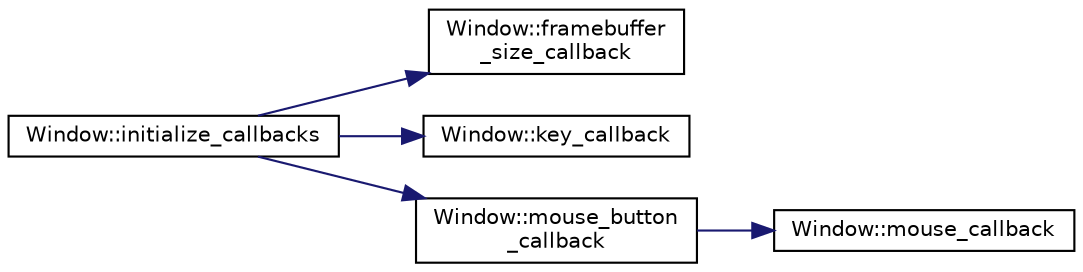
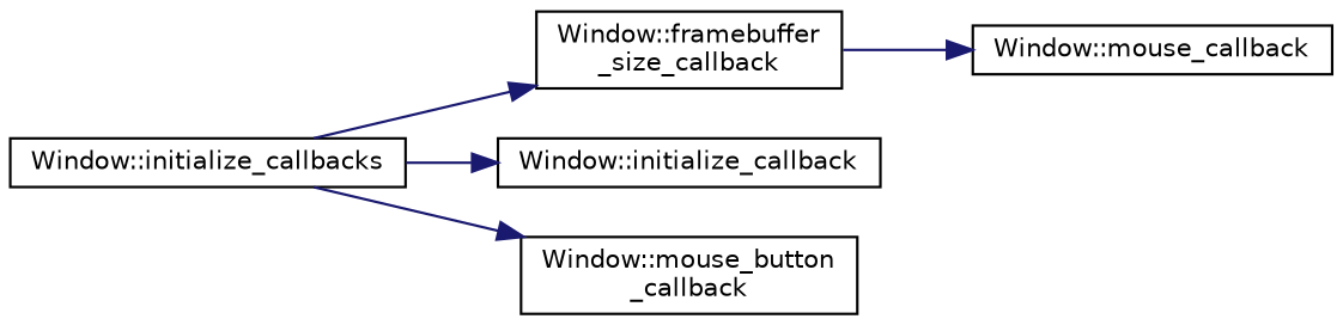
  digraph {
    rankdir=LR
    node [color=black fontname=Helvetica fontsize=10 shape=record]
    edge [color=midnightblue fontname=Helvetica fontsize=10 labelfontname=Helvetica labelfontsize=10 style=solid]
    n1 [height=0.2 label="Window::initialize_callbacks" width=0.4]
    n2 [height=0.2 label="Window::framebuffer\l_size_callback" width=0.4]
-   n3 [height=0.2 label="Window::key_callback" width=0.4]
+   n3 [height=0.2 label="Window::initialize_callback" width=0.4]
    n4 [height=0.2 label="Window::mouse_button\l_callback" width=0.4]
    n5 [height=0.2 label="Window::mouse_callback" width=0.4]
    n1 -> n2
    n1 -> n3
    n1 -> n4
-   n4 -> n5
+   n2 -> n5
  }
